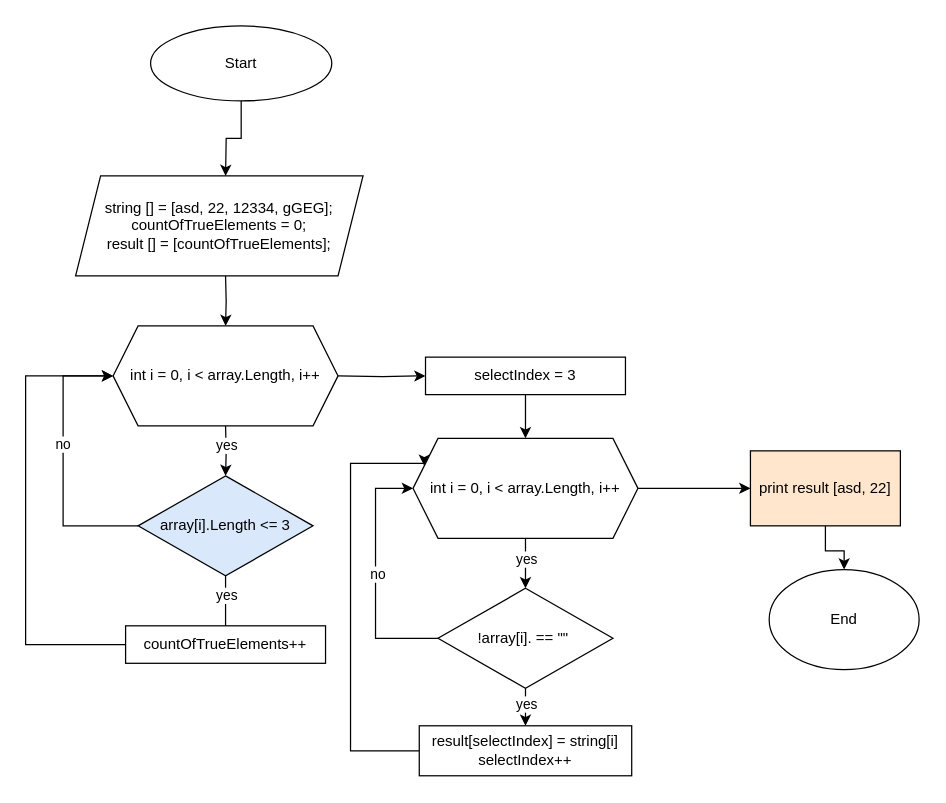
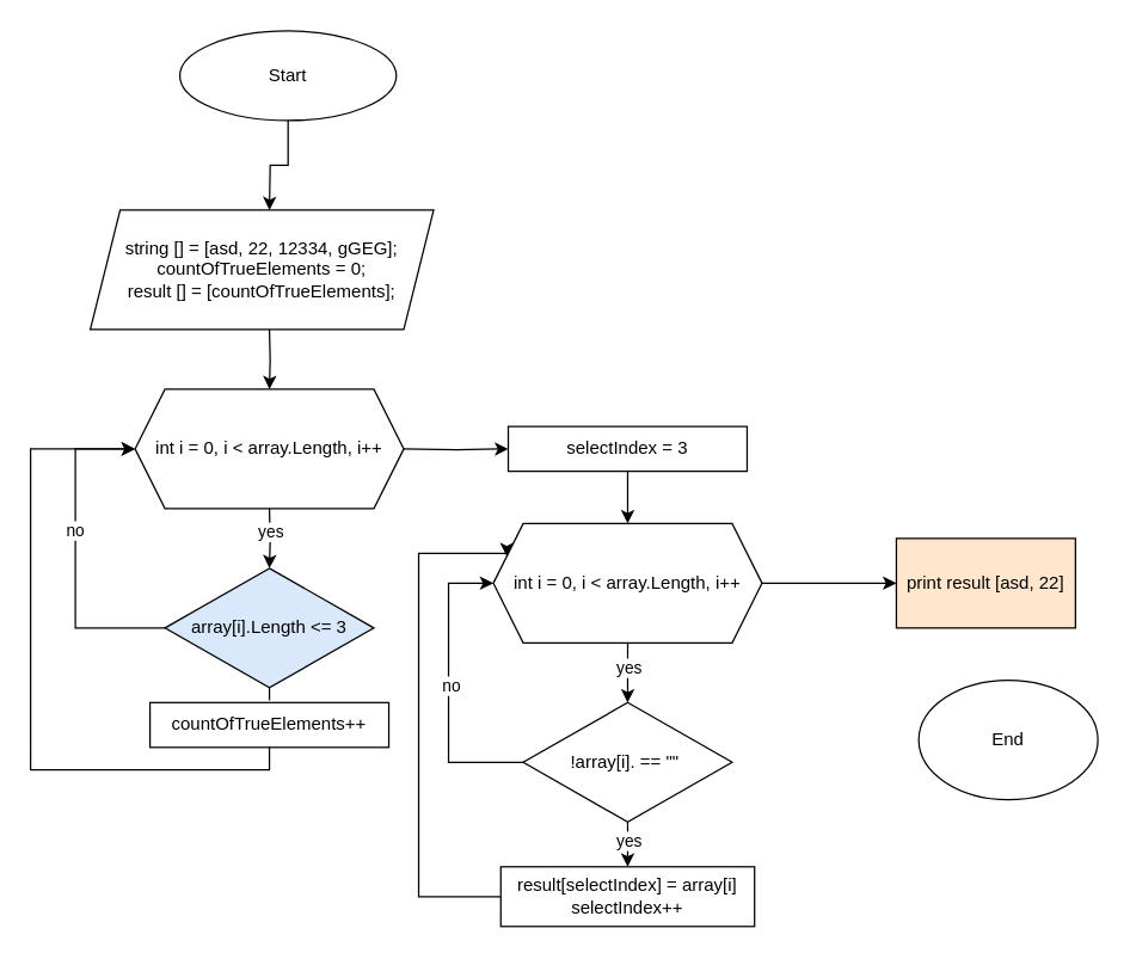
  <mxCell id="0" />
  <mxCell id="1" parent="0" />
  <mxCell id="2" style="edgeStyle=orthogonalEdgeStyle;rounded=0;orthogonalLoop=1;jettySize=auto;html=1;" edge="1" parent="1" source="3"><mxGeometry relative="1" as="geometry"><mxPoint x="180" y="140" as="targetPoint" /></mxGeometry></mxCell>
  <mxCell id="3" value="Start" style="ellipse;whiteSpace=wrap;html=1;" vertex="1" parent="1"><mxGeometry x="120" y="20" width="145" height="60" as="geometry" /></mxCell>
  <mxCell id="4" style="edgeStyle=orthogonalEdgeStyle;rounded=0;orthogonalLoop=1;jettySize=auto;html=1;entryX=0.5;entryY=0;entryDx=0;entryDy=0;" edge="1" parent="1"><mxGeometry relative="1" as="geometry"><mxPoint x="180" y="220" as="sourcePoint" /><mxPoint x="180" y="260" as="targetPoint" /></mxGeometry></mxCell>
  <mxCell id="5" style="edgeStyle=orthogonalEdgeStyle;rounded=0;orthogonalLoop=1;jettySize=auto;html=1;entryX=0.5;entryY=0;entryDx=0;entryDy=0;" edge="1" parent="1" target="12"><mxGeometry relative="1" as="geometry"><mxPoint x="180" y="340" as="sourcePoint" /></mxGeometry></mxCell>
  <mxCell id="6" value="yes" style="edgeLabel;html=1;align=center;verticalAlign=middle;resizable=0;points=[];" vertex="1" connectable="0" parent="5"><mxGeometry x="-0.226" relative="1" as="geometry"><mxPoint as="offset" /></mxGeometry></mxCell>
  <mxCell id="7" style="edgeStyle=orthogonalEdgeStyle;rounded=0;orthogonalLoop=1;jettySize=auto;html=1;entryX=0;entryY=0.5;entryDx=0;entryDy=0;" edge="1" parent="1" target="18"><mxGeometry relative="1" as="geometry"><mxPoint x="270" y="300" as="sourcePoint" /></mxGeometry></mxCell>
  <mxCell id="8" style="edgeStyle=orthogonalEdgeStyle;rounded=0;orthogonalLoop=1;jettySize=auto;html=1;entryX=0.5;entryY=0;entryDx=0;entryDy=0;endArrow=none;" edge="1" parent="1" source="12" target="14"><mxGeometry relative="1" as="geometry" /></mxCell>
  <mxCell id="9" value="yes" style="edgeLabel;html=1;align=center;verticalAlign=middle;resizable=0;points=[];" vertex="1" connectable="0" parent="8"><mxGeometry x="-0.26" relative="1" as="geometry"><mxPoint as="offset" /></mxGeometry></mxCell>
  <mxCell id="10" style="edgeStyle=orthogonalEdgeStyle;rounded=0;orthogonalLoop=1;jettySize=auto;html=1;entryX=0;entryY=0.5;entryDx=0;entryDy=0;" edge="1" parent="1" source="12"><mxGeometry relative="1" as="geometry"><mxPoint x="90" y="300" as="targetPoint" /><Array as="points"><mxPoint x="50" y="420" /><mxPoint x="50" y="300" /></Array></mxGeometry></mxCell>
  <mxCell id="11" value="no" style="edgeLabel;html=1;align=center;verticalAlign=middle;resizable=0;points=[];" vertex="1" connectable="0" parent="10"><mxGeometry x="0.142" y="1" relative="1" as="geometry"><mxPoint as="offset" /></mxGeometry></mxCell>
  <mxCell id="12" value="array[i].Length &amp;lt;= 3" style="rhombus;whiteSpace=wrap;html=1;fillColor=#dae8fc;" vertex="1" parent="1"><mxGeometry x="110" y="380" width="140" height="80" as="geometry" /></mxCell>
  <mxCell id="13" style="edgeStyle=orthogonalEdgeStyle;rounded=0;orthogonalLoop=1;jettySize=auto;html=1;entryX=0;entryY=0.5;entryDx=0;entryDy=0;" edge="1" parent="1" source="14"><mxGeometry relative="1" as="geometry"><mxPoint x="90" y="300" as="targetPoint" /><Array as="points"><mxPoint x="20" y="515" /><mxPoint x="20" y="300" /></Array></mxGeometry></mxCell>
- <mxCell id="14" value="countOfTrueElements++" style="rounded=0;whiteSpace=wrap;html=1;" vertex="1" parent="1"><mxGeometry x="100" y="500" width="160" height="30" as="geometry" /></mxCell>
+ <mxCell id="14" value="countOfTrueElements++" style="rounded=0;whiteSpace=wrap;html=1;" vertex="1" parent="1"><mxGeometry x="100" y="470" width="160" height="30" as="geometry" /></mxCell>
  <mxCell id="15" style="edgeStyle=orthogonalEdgeStyle;rounded=0;orthogonalLoop=1;jettySize=auto;html=1;entryX=0;entryY=0.25;entryDx=0;entryDy=0;" edge="1" parent="1" source="16" target="24"><mxGeometry relative="1" as="geometry"><mxPoint x="300" y="460" as="targetPoint" /><Array as="points"><mxPoint x="280" y="600" /><mxPoint x="280" y="370" /><mxPoint x="339" y="370" /></Array></mxGeometry></mxCell>
- <mxCell id="16" value="result[selectIndex] = string[i]&lt;br&gt;selectIndex++" style="rounded=0;whiteSpace=wrap;html=1;" vertex="1" parent="1"><mxGeometry x="335" y="580" width="170" height="40" as="geometry" /></mxCell>
+ <mxCell id="16" value="result[selectIndex] = array[i]&lt;br&gt;selectIndex++" style="rounded=0;whiteSpace=wrap;html=1;" vertex="1" parent="1"><mxGeometry x="335" y="580" width="170" height="40" as="geometry" /></mxCell>
  <mxCell id="17" style="edgeStyle=orthogonalEdgeStyle;rounded=0;orthogonalLoop=1;jettySize=auto;html=1;entryX=0.5;entryY=0;entryDx=0;entryDy=0;" edge="1" parent="1" source="18" target="24"><mxGeometry relative="1" as="geometry"><mxPoint x="420" y="350" as="targetPoint" /></mxGeometry></mxCell>
  <mxCell id="18" value="selectIndex = 3" style="rounded=0;whiteSpace=wrap;html=1;" vertex="1" parent="1"><mxGeometry x="340" y="285" width="160" height="30" as="geometry" /></mxCell>
  <mxCell id="19" value="int i = 0, i &amp;lt; array.Length, i++" style="shape=hexagon;perimeter=hexagonPerimeter2;whiteSpace=wrap;html=1;fixedSize=1;" vertex="1" parent="1"><mxGeometry x="90" y="260" width="180" height="80" as="geometry" /></mxCell>
  <mxCell id="20" value="string [] = [asd, 22, 12334, gGEG];&lt;br style=&quot;border-color: var(--border-color);&quot;&gt;countOfTrueElements = 0;&lt;br style=&quot;border-color: var(--border-color);&quot;&gt;result [] = [countOfTrueElements];" style="shape=parallelogram;perimeter=parallelogramPerimeter;whiteSpace=wrap;html=1;fixedSize=1;" vertex="1" parent="1"><mxGeometry x="60" y="140" width="230" height="80" as="geometry" /></mxCell>
  <mxCell id="21" style="edgeStyle=orthogonalEdgeStyle;rounded=0;orthogonalLoop=1;jettySize=auto;html=1;entryX=0.5;entryY=0;entryDx=0;entryDy=0;" edge="1" parent="1" source="24" target="29"><mxGeometry relative="1" as="geometry" /></mxCell>
  <mxCell id="22" value="yes" style="edgeLabel;html=1;align=center;verticalAlign=middle;resizable=0;points=[];" vertex="1" connectable="0" parent="21"><mxGeometry x="-0.204" relative="1" as="geometry"><mxPoint as="offset" /></mxGeometry></mxCell>
  <mxCell id="23" style="edgeStyle=orthogonalEdgeStyle;rounded=0;orthogonalLoop=1;jettySize=auto;html=1;entryX=0;entryY=0.5;entryDx=0;entryDy=0;" edge="1" parent="1" source="24" target="31"><mxGeometry relative="1" as="geometry" /></mxCell>
  <mxCell id="24" value="int i = 0, i &amp;lt; array.Length, i++" style="shape=hexagon;perimeter=hexagonPerimeter2;whiteSpace=wrap;html=1;fixedSize=1;" vertex="1" parent="1"><mxGeometry x="330" y="350" width="180" height="80" as="geometry" /></mxCell>
  <mxCell id="25" style="edgeStyle=orthogonalEdgeStyle;rounded=0;orthogonalLoop=1;jettySize=auto;html=1;entryX=0.5;entryY=0;entryDx=0;entryDy=0;" edge="1" parent="1" source="29" target="16"><mxGeometry relative="1" as="geometry" /></mxCell>
  <mxCell id="26" value="yes" style="edgeLabel;html=1;align=center;verticalAlign=middle;resizable=0;points=[];" vertex="1" connectable="0" parent="25"><mxGeometry x="0.297" relative="1" as="geometry"><mxPoint as="offset" /></mxGeometry></mxCell>
  <mxCell id="27" style="edgeStyle=orthogonalEdgeStyle;rounded=0;orthogonalLoop=1;jettySize=auto;html=1;entryX=0;entryY=0.5;entryDx=0;entryDy=0;" edge="1" parent="1" source="29" target="24"><mxGeometry relative="1" as="geometry"><Array as="points"><mxPoint x="300" y="510" /><mxPoint x="300" y="390" /></Array></mxGeometry></mxCell>
  <mxCell id="28" value="no" style="edgeLabel;html=1;align=center;verticalAlign=middle;resizable=0;points=[];" vertex="1" connectable="0" parent="27"><mxGeometry x="0.019" y="-1" relative="1" as="geometry"><mxPoint as="offset" /></mxGeometry></mxCell>
  <mxCell id="29" value="!array[i]. == &quot;&quot;&amp;nbsp;" style="rhombus;whiteSpace=wrap;html=1;" vertex="1" parent="1"><mxGeometry x="350" y="470" width="140" height="80" as="geometry" /></mxCell>
- <mxCell id="30" style="edgeStyle=orthogonalEdgeStyle;rounded=0;orthogonalLoop=1;jettySize=auto;html=1;" edge="1" parent="1" source="31" target="32"><mxGeometry relative="1" as="geometry" /></mxCell>
  <mxCell id="31" value="print result [asd, 22]" style="rounded=0;whiteSpace=wrap;html=1;fillColor=#ffe6cc;" vertex="1" parent="1"><mxGeometry x="600" y="360" width="120" height="60" as="geometry" /></mxCell>
  <mxCell id="32" value="End" style="ellipse;whiteSpace=wrap;html=1;" vertex="1" parent="1"><mxGeometry x="615" y="455" width="120" height="80" as="geometry" /></mxCell>
